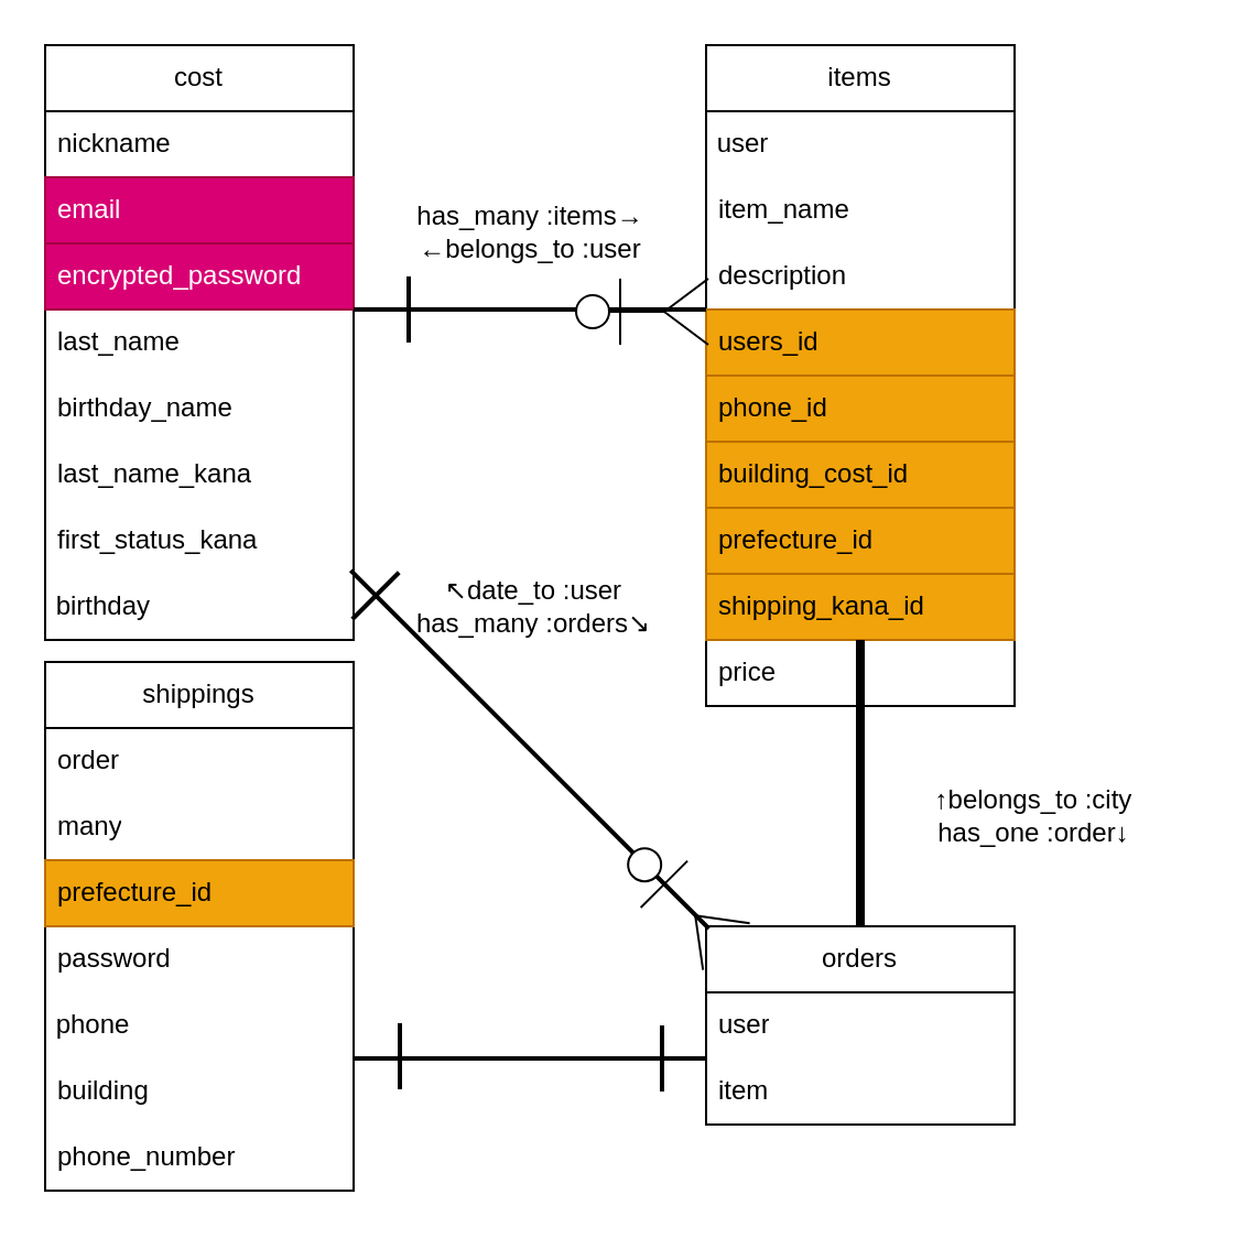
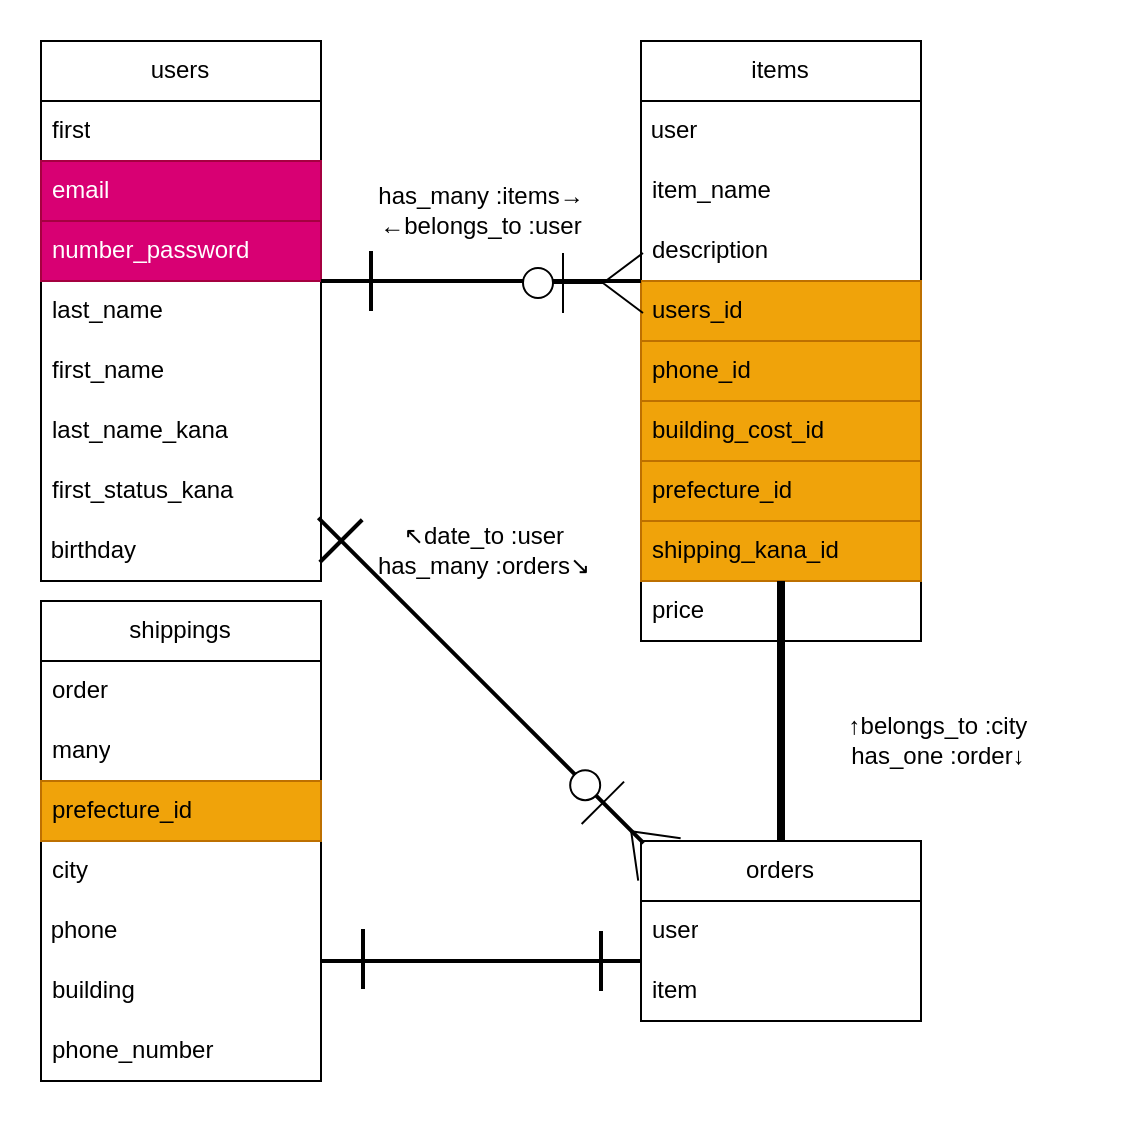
  <mxCell id="0" />
  <mxCell id="1" parent="0" />
- <mxCell id="2" value="cost" style="swimlane;fontStyle=0;childLayout=stackLayout;horizontal=1;startSize=30;horizontalStack=0;resizeParent=1;resizeParentMax=0;resizeLast=0;collapsible=1;marginBottom=0;whiteSpace=wrap;html=1;" parent="1" vertex="1"><mxGeometry x="20" y="20" width="140" height="270" as="geometry" /></mxCell>
- <mxCell id="3" value="nickname" style="text;strokeColor=none;fillColor=none;align=left;verticalAlign=middle;spacingLeft=4;spacingRight=4;overflow=hidden;points=[[0,0.5],[1,0.5]];portConstraint=eastwest;rotatable=0;whiteSpace=wrap;html=1;" parent="2" vertex="1"><mxGeometry y="30" width="140" height="30" as="geometry" /></mxCell>
+ <mxCell id="2" value="users" style="swimlane;fontStyle=0;childLayout=stackLayout;horizontal=1;startSize=30;horizontalStack=0;resizeParent=1;resizeParentMax=0;resizeLast=0;collapsible=1;marginBottom=0;whiteSpace=wrap;html=1;" parent="1" vertex="1"><mxGeometry x="20" y="20" width="140" height="270" as="geometry" /></mxCell>
+ <mxCell id="3" value="first" style="text;strokeColor=none;fillColor=none;align=left;verticalAlign=middle;spacingLeft=4;spacingRight=4;overflow=hidden;points=[[0,0.5],[1,0.5]];portConstraint=eastwest;rotatable=0;whiteSpace=wrap;html=1;" parent="2" vertex="1"><mxGeometry y="30" width="140" height="30" as="geometry" /></mxCell>
  <mxCell id="4" value="email" style="text;strokeColor=#A50040;fillColor=#d80073;align=left;verticalAlign=middle;spacingLeft=4;spacingRight=4;overflow=hidden;points=[[0,0.5],[1,0.5]];portConstraint=eastwest;rotatable=0;whiteSpace=wrap;html=1;fontColor=#ffffff;" parent="2" vertex="1"><mxGeometry y="60" width="140" height="30" as="geometry" /></mxCell>
- <mxCell id="5" value="encrypted_password" style="text;strokeColor=#A50040;fillColor=#d80073;align=left;verticalAlign=middle;spacingLeft=4;spacingRight=4;overflow=hidden;points=[[0,0.5],[1,0.5]];portConstraint=eastwest;rotatable=0;whiteSpace=wrap;html=1;fontColor=#ffffff;" parent="2" vertex="1"><mxGeometry y="90" width="140" height="30" as="geometry" /></mxCell>
+ <mxCell id="5" value="number_password" style="text;strokeColor=#A50040;fillColor=#d80073;align=left;verticalAlign=middle;spacingLeft=4;spacingRight=4;overflow=hidden;points=[[0,0.5],[1,0.5]];portConstraint=eastwest;rotatable=0;whiteSpace=wrap;html=1;fontColor=#ffffff;" parent="2" vertex="1"><mxGeometry y="90" width="140" height="30" as="geometry" /></mxCell>
  <mxCell id="6" value="last_name" style="text;strokeColor=none;fillColor=none;align=left;verticalAlign=middle;spacingLeft=4;spacingRight=4;overflow=hidden;points=[[0,0.5],[1,0.5]];portConstraint=eastwest;rotatable=0;whiteSpace=wrap;html=1;" parent="2" vertex="1"><mxGeometry y="120" width="140" height="30" as="geometry" /></mxCell>
- <mxCell id="7" value="birthday_name" style="text;strokeColor=none;fillColor=none;align=left;verticalAlign=middle;spacingLeft=4;spacingRight=4;overflow=hidden;points=[[0,0.5],[1,0.5]];portConstraint=eastwest;rotatable=0;whiteSpace=wrap;html=1;" parent="2" vertex="1"><mxGeometry y="150" width="140" height="30" as="geometry" /></mxCell>
+ <mxCell id="7" value="first_name" style="text;strokeColor=none;fillColor=none;align=left;verticalAlign=middle;spacingLeft=4;spacingRight=4;overflow=hidden;points=[[0,0.5],[1,0.5]];portConstraint=eastwest;rotatable=0;whiteSpace=wrap;html=1;" parent="2" vertex="1"><mxGeometry y="150" width="140" height="30" as="geometry" /></mxCell>
  <mxCell id="8" value="last_name_kana" style="text;strokeColor=none;fillColor=none;align=left;verticalAlign=middle;spacingLeft=4;spacingRight=4;overflow=hidden;points=[[0,0.5],[1,0.5]];portConstraint=eastwest;rotatable=0;whiteSpace=wrap;html=1;" parent="2" vertex="1"><mxGeometry y="180" width="140" height="30" as="geometry" /></mxCell>
  <mxCell id="9" value="first_status_kana" style="text;strokeColor=none;fillColor=none;align=left;verticalAlign=middle;spacingLeft=4;spacingRight=4;overflow=hidden;points=[[0,0.5],[1,0.5]];portConstraint=eastwest;rotatable=0;whiteSpace=wrap;html=1;" parent="2" vertex="1"><mxGeometry y="210" width="140" height="30" as="geometry" /></mxCell>
  <mxCell id="10" value="&amp;nbsp;birthday" style="text;html=1;strokeColor=none;fillColor=none;align=left;verticalAlign=middle;whiteSpace=wrap;rounded=0;" vertex="1" parent="2"><mxGeometry y="240" width="140" height="30" as="geometry" /></mxCell>
  <mxCell id="11" value="shippings" style="swimlane;fontStyle=0;childLayout=stackLayout;horizontal=1;startSize=30;horizontalStack=0;resizeParent=1;resizeParentMax=0;resizeLast=0;collapsible=1;marginBottom=0;whiteSpace=wrap;html=1;" parent="1" vertex="1"><mxGeometry x="20" y="300" width="140" height="240" as="geometry" /></mxCell>
  <mxCell id="12" value="order" style="text;strokeColor=none;fillColor=none;align=left;verticalAlign=middle;spacingLeft=4;spacingRight=4;overflow=hidden;points=[[0,0.5],[1,0.5]];portConstraint=eastwest;rotatable=0;whiteSpace=wrap;html=1;" parent="11" vertex="1"><mxGeometry y="30" width="140" height="30" as="geometry" /></mxCell>
  <mxCell id="13" value="many" style="text;strokeColor=none;fillColor=none;align=left;verticalAlign=middle;spacingLeft=4;spacingRight=4;overflow=hidden;points=[[0,0.5],[1,0.5]];portConstraint=eastwest;rotatable=0;whiteSpace=wrap;html=1;" parent="11" vertex="1"><mxGeometry y="60" width="140" height="30" as="geometry" /></mxCell>
  <mxCell id="14" value="prefecture_id" style="text;strokeColor=#BD7000;fillColor=#f0a30a;align=left;verticalAlign=middle;spacingLeft=4;spacingRight=4;overflow=hidden;points=[[0,0.5],[1,0.5]];portConstraint=eastwest;rotatable=0;whiteSpace=wrap;html=1;fontColor=#000000;" parent="11" vertex="1"><mxGeometry y="90" width="140" height="30" as="geometry" /></mxCell>
- <mxCell id="15" value="password" style="text;strokeColor=none;fillColor=none;align=left;verticalAlign=middle;spacingLeft=4;spacingRight=4;overflow=hidden;points=[[0,0.5],[1,0.5]];portConstraint=eastwest;rotatable=0;whiteSpace=wrap;html=1;" parent="11" vertex="1"><mxGeometry y="120" width="140" height="30" as="geometry" /></mxCell>
+ <mxCell id="15" value="city" style="text;strokeColor=none;fillColor=none;align=left;verticalAlign=middle;spacingLeft=4;spacingRight=4;overflow=hidden;points=[[0,0.5],[1,0.5]];portConstraint=eastwest;rotatable=0;whiteSpace=wrap;html=1;" parent="11" vertex="1"><mxGeometry y="120" width="140" height="30" as="geometry" /></mxCell>
  <mxCell id="16" value="&amp;nbsp;phone&amp;nbsp;" style="text;html=1;strokeColor=none;fillColor=none;align=left;verticalAlign=middle;whiteSpace=wrap;rounded=0;" vertex="1" parent="11"><mxGeometry y="150" width="140" height="30" as="geometry" /></mxCell>
  <mxCell id="17" value="building" style="text;strokeColor=none;fillColor=none;align=left;verticalAlign=middle;spacingLeft=4;spacingRight=4;overflow=hidden;points=[[0,0.5],[1,0.5]];portConstraint=eastwest;rotatable=0;whiteSpace=wrap;html=1;" parent="11" vertex="1"><mxGeometry y="180" width="140" height="30" as="geometry" /></mxCell>
  <mxCell id="18" value="phone_number" style="text;strokeColor=none;fillColor=none;align=left;verticalAlign=middle;spacingLeft=4;spacingRight=4;overflow=hidden;points=[[0,0.5],[1,0.5]];portConstraint=eastwest;rotatable=0;whiteSpace=wrap;html=1;" parent="11" vertex="1"><mxGeometry y="210" width="140" height="30" as="geometry" /></mxCell>
  <mxCell id="19" value="items" style="swimlane;fontStyle=0;childLayout=stackLayout;horizontal=1;startSize=30;horizontalStack=0;resizeParent=1;resizeParentMax=0;resizeLast=0;collapsible=1;marginBottom=0;whiteSpace=wrap;html=1;" parent="1" vertex="1"><mxGeometry x="320" y="20" width="140" height="300" as="geometry" /></mxCell>
  <mxCell id="20" value="&amp;nbsp;user" style="text;html=1;strokeColor=none;fillColor=none;align=left;verticalAlign=middle;whiteSpace=wrap;rounded=0;" vertex="1" parent="19"><mxGeometry y="30" width="140" height="30" as="geometry" /></mxCell>
  <mxCell id="21" value="item_name" style="text;strokeColor=none;fillColor=none;align=left;verticalAlign=middle;spacingLeft=4;spacingRight=4;overflow=hidden;points=[[0,0.5],[1,0.5]];portConstraint=eastwest;rotatable=0;whiteSpace=wrap;html=1;" parent="19" vertex="1"><mxGeometry y="60" width="140" height="30" as="geometry" /></mxCell>
  <mxCell id="22" value="description" style="text;strokeColor=none;fillColor=none;align=left;verticalAlign=middle;spacingLeft=4;spacingRight=4;overflow=hidden;points=[[0,0.5],[1,0.5]];portConstraint=eastwest;rotatable=0;whiteSpace=wrap;html=1;" parent="19" vertex="1"><mxGeometry y="90" width="140" height="30" as="geometry" /></mxCell>
  <mxCell id="23" value="users_id" style="text;strokeColor=#BD7000;fillColor=#f0a30a;align=left;verticalAlign=middle;spacingLeft=4;spacingRight=4;overflow=hidden;points=[[0,0.5],[1,0.5]];portConstraint=eastwest;rotatable=0;whiteSpace=wrap;html=1;fontColor=#000000;" parent="19" vertex="1"><mxGeometry y="120" width="140" height="30" as="geometry" /></mxCell>
  <mxCell id="24" value="phone_id" style="text;strokeColor=#BD7000;fillColor=#f0a30a;align=left;verticalAlign=middle;spacingLeft=4;spacingRight=4;overflow=hidden;points=[[0,0.5],[1,0.5]];portConstraint=eastwest;rotatable=0;whiteSpace=wrap;html=1;fontColor=#000000;" parent="19" vertex="1"><mxGeometry y="150" width="140" height="30" as="geometry" /></mxCell>
  <mxCell id="25" value="building_cost_id" style="text;strokeColor=#BD7000;fillColor=#f0a30a;align=left;verticalAlign=middle;spacingLeft=4;spacingRight=4;overflow=hidden;points=[[0,0.5],[1,0.5]];portConstraint=eastwest;rotatable=0;whiteSpace=wrap;html=1;fontColor=#000000;" parent="19" vertex="1"><mxGeometry y="180" width="140" height="30" as="geometry" /></mxCell>
  <mxCell id="26" value="prefecture_id" style="text;strokeColor=#BD7000;fillColor=#f0a30a;align=left;verticalAlign=middle;spacingLeft=4;spacingRight=4;overflow=hidden;points=[[0,0.5],[1,0.5]];portConstraint=eastwest;rotatable=0;whiteSpace=wrap;html=1;fontColor=#000000;" parent="19" vertex="1"><mxGeometry y="210" width="140" height="30" as="geometry" /></mxCell>
  <mxCell id="27" value="shipping_kana_id" style="text;strokeColor=#BD7000;fillColor=#f0a30a;align=left;verticalAlign=middle;spacingLeft=4;spacingRight=4;overflow=hidden;points=[[0,0.5],[1,0.5]];portConstraint=eastwest;rotatable=0;whiteSpace=wrap;html=1;fontColor=#000000;" parent="19" vertex="1"><mxGeometry y="240" width="140" height="30" as="geometry" /></mxCell>
  <mxCell id="28" value="price" style="text;strokeColor=none;fillColor=none;align=left;verticalAlign=middle;spacingLeft=4;spacingRight=4;overflow=hidden;points=[[0,0.5],[1,0.5]];portConstraint=eastwest;rotatable=0;whiteSpace=wrap;html=1;" parent="19" vertex="1"><mxGeometry y="270" width="140" height="30" as="geometry" /></mxCell>
  <mxCell id="29" value="orders" style="swimlane;fontStyle=0;childLayout=stackLayout;horizontal=1;startSize=30;horizontalStack=0;resizeParent=1;resizeParentMax=0;resizeLast=0;collapsible=1;marginBottom=0;whiteSpace=wrap;html=1;" parent="1" vertex="1"><mxGeometry x="320" y="420" width="140" height="90" as="geometry" /></mxCell>
  <mxCell id="30" value="user" style="text;strokeColor=none;fillColor=none;align=left;verticalAlign=middle;spacingLeft=4;spacingRight=4;overflow=hidden;points=[[0,0.5],[1,0.5]];portConstraint=eastwest;rotatable=0;whiteSpace=wrap;html=1;" parent="29" vertex="1"><mxGeometry y="30" width="140" height="30" as="geometry" /></mxCell>
  <mxCell id="31" value="item" style="text;strokeColor=none;fillColor=none;align=left;verticalAlign=middle;spacingLeft=4;spacingRight=4;overflow=hidden;points=[[0,0.5],[1,0.5]];portConstraint=eastwest;rotatable=0;whiteSpace=wrap;html=1;" parent="29" vertex="1"><mxGeometry y="60" width="140" height="30" as="geometry" /></mxCell>
  <mxCell id="32" value="" style="line;strokeWidth=4;direction=south;html=1;perimeter=backbonePerimeter;points=[];outlineConnect=0;" parent="1" vertex="1"><mxGeometry x="385" y="290" width="10" height="130" as="geometry" /></mxCell>
  <mxCell id="33" value="" style="line;strokeWidth=2;html=1;" parent="1" vertex="1"><mxGeometry x="160" y="475" width="160" height="10" as="geometry" /></mxCell>
  <mxCell id="34" value="" style="line;strokeWidth=2;html=1;" parent="1" vertex="1"><mxGeometry x="160" y="135" width="160" height="10" as="geometry" /></mxCell>
  <mxCell id="35" value="" style="line;strokeWidth=2;html=1;rotation=45;" parent="1" vertex="1"><mxGeometry x="125" y="334.75" width="230" height="10" as="geometry" /></mxCell>
  <mxCell id="36" value="" style="shape=umlActor;verticalLabelPosition=bottom;verticalAlign=top;html=1;outlineConnect=0;rotation=-90;" parent="1" vertex="1"><mxGeometry x="276" y="111" width="30" height="60" as="geometry" /></mxCell>
  <mxCell id="37" value="" style="shape=umlActor;verticalLabelPosition=bottom;verticalAlign=top;html=1;outlineConnect=0;rotation=-45;" parent="1" vertex="1"><mxGeometry x="293" y="378" width="30" height="60" as="geometry" /></mxCell>
  <mxCell id="38" value="" style="line;strokeWidth=2;direction=south;html=1;" parent="1" vertex="1"><mxGeometry x="295" y="465" width="10" height="30" as="geometry" /></mxCell>
  <mxCell id="39" value="" style="line;strokeWidth=2;direction=south;html=1;" parent="1" vertex="1"><mxGeometry x="176" y="464" width="10" height="30" as="geometry" /></mxCell>
  <mxCell id="40" value="" style="line;strokeWidth=2;direction=south;html=1;" parent="1" vertex="1"><mxGeometry x="180" y="125" width="10" height="30" as="geometry" /></mxCell>
  <mxCell id="41" value="" style="line;strokeWidth=2;direction=south;html=1;rotation=45;" parent="1" vertex="1"><mxGeometry x="165" y="255" width="10" height="30" as="geometry" /></mxCell>
  <mxCell id="42" value="has_many :items→&lt;br&gt;←belongs_to :user" style="text;strokeColor=none;align=center;fillColor=none;html=1;verticalAlign=middle;whiteSpace=wrap;rounded=0;" vertex="1" parent="1"><mxGeometry x="162.5" y="90" width="155" height="30" as="geometry" /></mxCell>
  <mxCell id="43" value="↖︎date_to :user&lt;br&gt;has_many :orders↘︎" style="text;html=1;strokeColor=none;fillColor=none;align=center;verticalAlign=middle;whiteSpace=wrap;rounded=0;" vertex="1" parent="1"><mxGeometry x="164" y="260" width="156" height="30" as="geometry" /></mxCell>
  <mxCell id="44" value="↑belongs_to :city&lt;br&gt;has_one :order↓" style="text;html=1;strokeColor=none;fillColor=none;align=center;verticalAlign=middle;whiteSpace=wrap;rounded=0;" vertex="1" parent="1"><mxGeometry x="394" y="355" width="150" height="30" as="geometry" /></mxCell>
